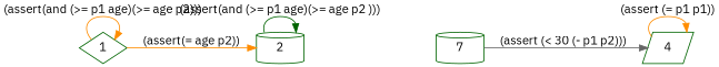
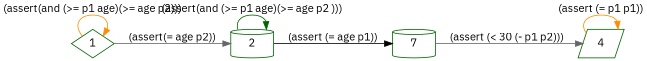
  digraph {
    fontname="IBM Plex Sans"
    rankdir=LR
    node [color=darkgreen fontname="IBM Plex Sans" shape=cylinder]
    edge [color=darkorange fontname="IBM Plex Sans"]
    n1 [label=1 shape=diamond]
    n2 [label=2]
    n3 [label=7]
    n4 [label=4 shape=parallelogram]
    n1 -> n1 [label="(assert(and (>= p1 age)(>= age p2)))"]
-   n1 -> n2 [label="(assert(= age p2))"]
+   n1 -> n2 [color=gray40 label="(assert(= age p2))"]
    n2 -> n2 [color=darkgreen label="(assert(and (>= p1 age)(>= age p2 )))"]
+   n2 -> n3 [color=black label="(assert (= age p1))"]
    n3 -> n4 [color=gray40 label="(assert (< 30 (- p1 p2)))"]
    n4 -> n4 [label="(assert (= p1 p1))"]
  }
